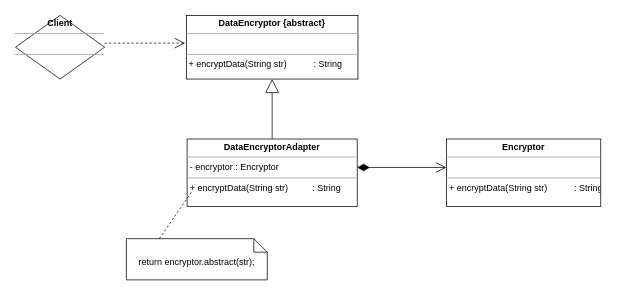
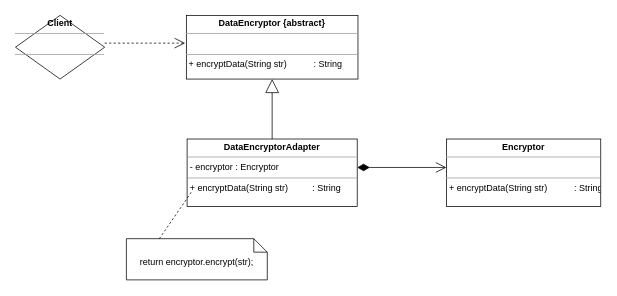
  <mxCell id="0" />
  <mxCell id="1" parent="0" />
  <mxCell id="2" value="&lt;p style=&quot;margin:0px;margin-top:4px;text-align:center;&quot;&gt;&lt;b&gt;DataEncryptor {abstract}&lt;/b&gt;&lt;/p&gt;&lt;hr size=&quot;1&quot;&gt;&lt;p style=&quot;margin:0px;margin-left:4px;&quot;&gt;&amp;nbsp;&lt;/p&gt;&lt;hr size=&quot;1&quot;&gt;&amp;nbsp;+ encryptData(String str) &lt;span style=&quot;white-space: pre;&quot;&gt;&#09;&lt;/span&gt;&amp;nbsp; &amp;nbsp;: String" style="verticalAlign=top;align=left;overflow=fill;fontSize=12;fontFamily=Helvetica;html=1;" vertex="1" parent="1"><mxGeometry x="248" y="20" width="229" height="85" as="geometry" /></mxCell>
  <mxCell id="3" value="&lt;p style=&quot;margin:0px;margin-top:4px;text-align:center;&quot;&gt;&lt;b&gt;DataEncryptorAdapter&lt;/b&gt;&lt;/p&gt;&lt;hr size=&quot;1&quot;&gt;&lt;p style=&quot;margin:0px;margin-left:4px;&quot;&gt;- encryptor : Encryptor&amp;nbsp;&lt;/p&gt;&lt;hr size=&quot;1&quot;&gt;&lt;p style=&quot;margin:0px;margin-left:4px;&quot;&gt;+ encryptData(String str) &lt;span style=&quot;white-space: pre;&quot;&gt;&#09;&lt;/span&gt;&amp;nbsp;: String&lt;/p&gt;" style="verticalAlign=top;align=left;overflow=fill;fontSize=12;fontFamily=Helvetica;html=1;" vertex="1" parent="1"><mxGeometry x="249" y="185" width="227" height="90" as="geometry" /></mxCell>
  <mxCell id="4" value="" style="endArrow=block;endSize=16;endFill=0;html=1;rounded=0;exitX=0.5;exitY=0;exitDx=0;exitDy=0;entryX=0.5;entryY=1;entryDx=0;entryDy=0;" edge="1" parent="1" source="3" target="2"><mxGeometry width="160" relative="1" as="geometry"><mxPoint x="196" y="340" as="sourcePoint" /><mxPoint x="356" y="340" as="targetPoint" /></mxGeometry></mxCell>
  <mxCell id="5" value="&lt;p style=&quot;margin:0px;margin-top:4px;text-align:center;&quot;&gt;&lt;b&gt;Encryptor&lt;/b&gt;&lt;/p&gt;&lt;hr size=&quot;1&quot;&gt;&lt;p style=&quot;margin:0px;margin-left:4px;&quot;&gt;&lt;br&gt;&lt;/p&gt;&lt;hr size=&quot;1&quot;&gt;&lt;p style=&quot;margin:0px;margin-left:4px;&quot;&gt;+ encryptData(String str) &lt;span style=&quot;white-space: pre;&quot;&gt;&#09;&lt;/span&gt;&amp;nbsp; : String&lt;/p&gt;" style="verticalAlign=top;align=left;overflow=fill;fontSize=12;fontFamily=Helvetica;html=1;" vertex="1" parent="1"><mxGeometry x="595" y="185" width="206" height="90" as="geometry" /></mxCell>
  <mxCell id="6" value="" style="endArrow=open;html=1;endSize=12;startArrow=diamondThin;startSize=14;startFill=1;edgeStyle=orthogonalEdgeStyle;align=left;verticalAlign=bottom;rounded=0;exitX=1;exitY=0.422;exitDx=0;exitDy=0;exitPerimeter=0;entryX=0;entryY=0.422;entryDx=0;entryDy=0;entryPerimeter=0;" edge="1" parent="1" source="3" target="5"><mxGeometry x="-1" y="3" relative="1" as="geometry"><mxPoint x="493" y="224" as="sourcePoint" /><mxPoint x="609" y="223" as="targetPoint" /></mxGeometry></mxCell>
- <mxCell id="7" value="return encryptor.abstract(str);" style="shape=note2;boundedLbl=1;whiteSpace=wrap;html=1;size=18;verticalAlign=top;align=center;" vertex="1" parent="1"><mxGeometry x="168" y="318" width="188" height="55" as="geometry" /></mxCell>
+ <mxCell id="7" value="return encryptor.encrypt(str);" style="shape=note2;boundedLbl=1;whiteSpace=wrap;html=1;size=18;verticalAlign=top;align=center;" vertex="1" parent="1"><mxGeometry x="168" y="318" width="188" height="55" as="geometry" /></mxCell>
  <mxCell id="8" value="" style="endArrow=none;html=1;rounded=0;exitX=0.234;exitY=0;exitDx=0;exitDy=0;exitPerimeter=0;dashed=1;" edge="1" parent="1" source="7"><mxGeometry relative="1" as="geometry"><mxPoint x="169" y="303" as="sourcePoint" /><mxPoint x="256" y="254" as="targetPoint" /></mxGeometry></mxCell>
  <mxCell id="9" value="&lt;p style=&quot;margin:0px;margin-top:4px;text-align:center;&quot;&gt;&lt;b&gt;Client&lt;/b&gt;&lt;/p&gt;&lt;hr size=&quot;1&quot;&gt;&lt;p style=&quot;margin:0px;margin-left:4px;&quot;&gt;&lt;br&gt;&lt;/p&gt;&lt;hr size=&quot;1&quot;&gt;&lt;p style=&quot;margin:0px;margin-left:4px;&quot;&gt;&amp;nbsp;&lt;/p&gt;" style="rhombus;verticalAlign=top;align=left;overflow=fill;fontSize=12;fontFamily=Helvetica;html=1;" vertex="1" parent="1"><mxGeometry x="20" y="20" width="119" height="85" as="geometry" /></mxCell>
  <mxCell id="10" value="" style="endArrow=open;endSize=12;dashed=1;html=1;rounded=0;exitX=0.999;exitY=0.436;exitDx=0;exitDy=0;exitPerimeter=0;entryX=-0.007;entryY=0.436;entryDx=0;entryDy=0;entryPerimeter=0;" edge="1" parent="1" source="9" target="2"><mxGeometry width="160" relative="1" as="geometry"><mxPoint x="89" y="228" as="sourcePoint" /><mxPoint x="249" y="228" as="targetPoint" /></mxGeometry></mxCell>
